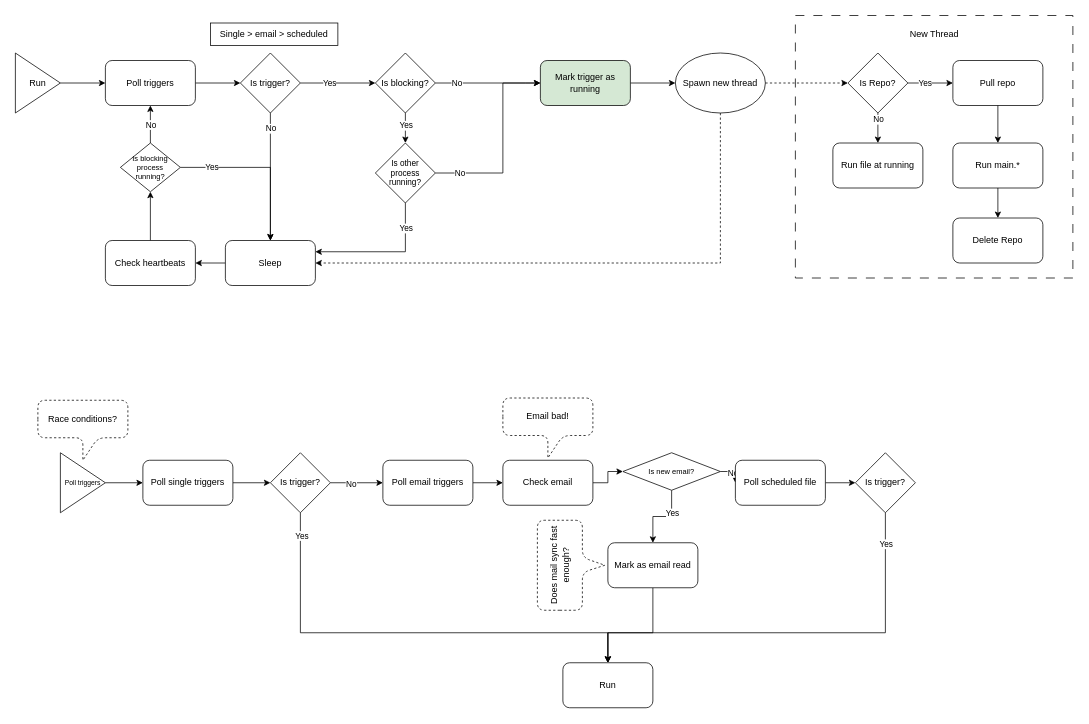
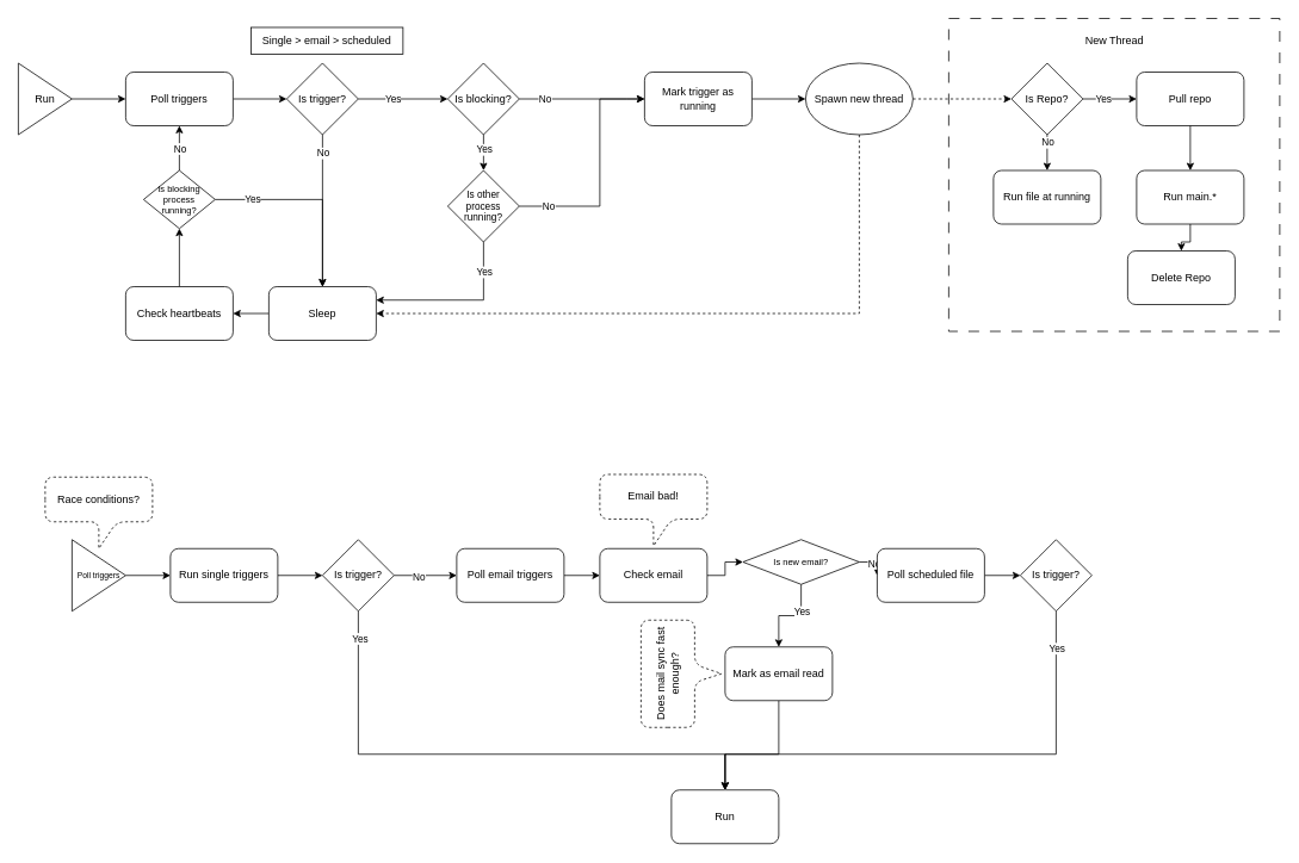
  <mxCell id="0" />
  <mxCell id="1" parent="0" />
  <mxCell id="2" value="" style="rounded=0;whiteSpace=wrap;html=1;dashed=1;dashPattern=12 12;" parent="1" vertex="1"><mxGeometry x="1060" y="20" width="370" height="350" as="geometry" /></mxCell>
  <mxCell id="3" value="Run" style="triangle;whiteSpace=wrap;html=1;" parent="1" vertex="1"><mxGeometry x="20" y="70" width="60" height="80" as="geometry" /></mxCell>
  <mxCell id="4" value="" style="edgeStyle=orthogonalEdgeStyle;rounded=0;orthogonalLoop=1;jettySize=auto;html=1;exitX=1;exitY=0.5;exitDx=0;exitDy=0;" parent="1" source="3" target="6" edge="1"><mxGeometry relative="1" as="geometry"><mxPoint x="60" y="110" as="sourcePoint" /></mxGeometry></mxCell>
  <mxCell id="5" value="" style="edgeStyle=orthogonalEdgeStyle;rounded=0;orthogonalLoop=1;jettySize=auto;html=1;" parent="1" source="6" target="11" edge="1"><mxGeometry relative="1" as="geometry" /></mxCell>
  <mxCell id="6" value="Poll triggers" style="rounded=1;whiteSpace=wrap;html=1;" parent="1" vertex="1"><mxGeometry x="140" y="80" width="120" height="60" as="geometry" /></mxCell>
  <mxCell id="7" value="" style="edgeStyle=orthogonalEdgeStyle;rounded=0;orthogonalLoop=1;jettySize=auto;html=1;entryX=0;entryY=0.5;entryDx=0;entryDy=0;" parent="1" source="11" target="29" edge="1"><mxGeometry relative="1" as="geometry"><mxPoint x="460" y="110" as="targetPoint" /></mxGeometry></mxCell>
  <mxCell id="8" value="Yes" style="edgeLabel;html=1;align=center;verticalAlign=middle;resizable=0;points=[];" parent="7" vertex="1" connectable="0"><mxGeometry x="-0.576" y="-3" relative="1" as="geometry"><mxPoint x="17" y="-3" as="offset" /></mxGeometry></mxCell>
  <mxCell id="9" style="edgeStyle=orthogonalEdgeStyle;rounded=0;orthogonalLoop=1;jettySize=auto;html=1;exitX=0.5;exitY=1;exitDx=0;exitDy=0;entryX=0.5;entryY=0;entryDx=0;entryDy=0;" parent="1" source="11" target="13" edge="1"><mxGeometry relative="1" as="geometry" /></mxCell>
  <mxCell id="10" value="No" style="edgeLabel;html=1;align=center;verticalAlign=middle;resizable=0;points=[];" parent="9" vertex="1" connectable="0"><mxGeometry x="-0.125" relative="1" as="geometry"><mxPoint y="-54" as="offset" /></mxGeometry></mxCell>
  <mxCell id="11" value="Is trigger?" style="rhombus;whiteSpace=wrap;html=1;rounded=1;arcSize=0;" parent="1" vertex="1"><mxGeometry x="320" y="70" width="80" height="80" as="geometry" /></mxCell>
  <mxCell id="12" value="" style="edgeStyle=orthogonalEdgeStyle;rounded=0;orthogonalLoop=1;jettySize=auto;html=1;" parent="1" source="13" target="15" edge="1"><mxGeometry relative="1" as="geometry" /></mxCell>
  <mxCell id="13" value="Sleep" style="whiteSpace=wrap;html=1;rounded=1;" parent="1" vertex="1"><mxGeometry x="300" y="320" width="120" height="60" as="geometry" /></mxCell>
  <mxCell id="14" value="" style="edgeStyle=orthogonalEdgeStyle;rounded=0;orthogonalLoop=1;jettySize=auto;html=1;" parent="1" source="15" target="20" edge="1"><mxGeometry relative="1" as="geometry" /></mxCell>
  <mxCell id="15" value="Check heartbeats" style="whiteSpace=wrap;html=1;rounded=1;" parent="1" vertex="1"><mxGeometry x="140" y="320" width="120" height="60" as="geometry" /></mxCell>
  <mxCell id="16" style="edgeStyle=orthogonalEdgeStyle;rounded=0;orthogonalLoop=1;jettySize=auto;html=1;exitX=0.5;exitY=0;exitDx=0;exitDy=0;entryX=0.5;entryY=1;entryDx=0;entryDy=0;" parent="1" source="20" target="6" edge="1"><mxGeometry relative="1" as="geometry" /></mxCell>
  <mxCell id="17" value="No" style="edgeLabel;html=1;align=center;verticalAlign=middle;resizable=0;points=[];" parent="16" vertex="1" connectable="0"><mxGeometry x="-0.014" y="-2" relative="1" as="geometry"><mxPoint x="-2" as="offset" /></mxGeometry></mxCell>
  <mxCell id="18" style="edgeStyle=orthogonalEdgeStyle;rounded=0;orthogonalLoop=1;jettySize=auto;html=1;entryX=0.5;entryY=0;entryDx=0;entryDy=0;" parent="1" source="20" target="13" edge="1"><mxGeometry relative="1" as="geometry" /></mxCell>
  <mxCell id="19" value="Yes" style="edgeLabel;html=1;align=center;verticalAlign=middle;resizable=0;points=[];" parent="18" vertex="1" connectable="0"><mxGeometry x="-0.621" relative="1" as="geometry"><mxPoint as="offset" /></mxGeometry></mxCell>
  <mxCell id="20" value="Is blocking process running?" style="rhombus;whiteSpace=wrap;html=1;fontSize=10;spacing=8;" parent="1" vertex="1"><mxGeometry x="160" y="190" width="80" height="65" as="geometry" /></mxCell>
  <mxCell id="21" value="Single &amp;gt; email &amp;gt; scheduled" style="text;html=1;strokeColor=default;fillColor=none;align=center;verticalAlign=middle;whiteSpace=wrap;rounded=0;" parent="1" vertex="1"><mxGeometry x="280" y="30" width="170" height="30" as="geometry" /></mxCell>
  <mxCell id="22" style="edgeStyle=orthogonalEdgeStyle;rounded=0;orthogonalLoop=1;jettySize=auto;html=1;exitX=1;exitY=0.5;exitDx=0;exitDy=0;entryX=0;entryY=0.5;entryDx=0;entryDy=0;dashed=1;" parent="1" source="24" target="35" edge="1"><mxGeometry relative="1" as="geometry" /></mxCell>
  <mxCell id="23" style="edgeStyle=orthogonalEdgeStyle;rounded=0;orthogonalLoop=1;jettySize=auto;html=1;exitX=0.5;exitY=1;exitDx=0;exitDy=0;entryX=1;entryY=0.5;entryDx=0;entryDy=0;dashed=1;" parent="1" source="24" target="13" edge="1"><mxGeometry relative="1" as="geometry" /></mxCell>
  <mxCell id="24" value="Spawn new thread" style="ellipse;whiteSpace=wrap;html=1;" parent="1" vertex="1"><mxGeometry x="900" y="70" width="120" height="80" as="geometry" /></mxCell>
  <mxCell id="25" value="" style="edgeStyle=orthogonalEdgeStyle;rounded=0;orthogonalLoop=1;jettySize=auto;html=1;" parent="1" source="29" target="34" edge="1"><mxGeometry relative="1" as="geometry" /></mxCell>
  <mxCell id="26" value="Yes" style="edgeLabel;html=1;align=center;verticalAlign=middle;resizable=0;points=[];" parent="25" vertex="1" connectable="0"><mxGeometry x="-0.017" y="3" relative="1" as="geometry"><mxPoint x="-3" y="-4" as="offset" /></mxGeometry></mxCell>
  <mxCell id="27" style="edgeStyle=orthogonalEdgeStyle;rounded=0;orthogonalLoop=1;jettySize=auto;html=1;exitX=1;exitY=0.5;exitDx=0;exitDy=0;entryX=0;entryY=0.5;entryDx=0;entryDy=0;" parent="1" source="29" target="76" edge="1"><mxGeometry relative="1" as="geometry" /></mxCell>
  <mxCell id="28" value="No" style="edgeLabel;html=1;align=center;verticalAlign=middle;resizable=0;points=[];" parent="27" vertex="1" connectable="0"><mxGeometry x="-0.633" y="1" relative="1" as="geometry"><mxPoint x="2" y="1" as="offset" /></mxGeometry></mxCell>
  <mxCell id="29" value="Is blocking?" style="rhombus;whiteSpace=wrap;html=1;" parent="1" vertex="1"><mxGeometry x="500" y="70" width="80" height="80" as="geometry" /></mxCell>
  <mxCell id="30" style="edgeStyle=orthogonalEdgeStyle;rounded=0;orthogonalLoop=1;jettySize=auto;html=1;exitX=0.5;exitY=1;exitDx=0;exitDy=0;entryX=1;entryY=0.25;entryDx=0;entryDy=0;" parent="1" source="34" target="13" edge="1"><mxGeometry relative="1" as="geometry" /></mxCell>
  <mxCell id="31" value="Yes" style="edgeLabel;html=1;align=center;verticalAlign=middle;resizable=0;points=[];" parent="30" vertex="1" connectable="0"><mxGeometry x="-0.616" y="-1" relative="1" as="geometry"><mxPoint x="1" y="-3" as="offset" /></mxGeometry></mxCell>
  <mxCell id="32" style="edgeStyle=orthogonalEdgeStyle;rounded=0;orthogonalLoop=1;jettySize=auto;html=1;exitX=1;exitY=0.5;exitDx=0;exitDy=0;entryX=0;entryY=0.5;entryDx=0;entryDy=0;" parent="1" source="34" target="76" edge="1"><mxGeometry relative="1" as="geometry"><Array as="points"><mxPoint x="670" y="230" /><mxPoint x="670" y="110" /><mxPoint x="700" y="110" /></Array></mxGeometry></mxCell>
  <mxCell id="33" value="No" style="edgeLabel;html=1;align=center;verticalAlign=middle;resizable=0;points=[];" parent="32" vertex="1" connectable="0"><mxGeometry x="-0.697" y="-1" relative="1" as="geometry"><mxPoint x="-7" y="-1" as="offset" /></mxGeometry></mxCell>
  <mxCell id="34" value="Is other process running?" style="rhombus;whiteSpace=wrap;html=1;spacing=8;fontSize=11;" parent="1" vertex="1"><mxGeometry x="500" y="190" width="80" height="80" as="geometry" /></mxCell>
  <mxCell id="35" value="Is Repo?" style="rhombus;whiteSpace=wrap;html=1;" parent="1" vertex="1"><mxGeometry x="1130" y="70" width="80" height="80" as="geometry" /></mxCell>
  <mxCell id="36" value="Pull repo" style="rounded=1;whiteSpace=wrap;html=1;" parent="1" vertex="1"><mxGeometry x="1270" y="80" width="120" height="60" as="geometry" /></mxCell>
  <mxCell id="37" value="" style="edgeStyle=orthogonalEdgeStyle;rounded=0;orthogonalLoop=1;jettySize=auto;html=1;" parent="1" source="35" target="36" edge="1"><mxGeometry relative="1" as="geometry" /></mxCell>
  <mxCell id="38" value="Yes" style="edgeLabel;html=1;align=center;verticalAlign=middle;resizable=0;points=[];" parent="37" vertex="1" connectable="0"><mxGeometry x="-0.267" relative="1" as="geometry"><mxPoint as="offset" /></mxGeometry></mxCell>
  <mxCell id="39" value="Run file at running" style="whiteSpace=wrap;html=1;rounded=1;" parent="1" vertex="1"><mxGeometry x="1110" y="190" width="120" height="60" as="geometry" /></mxCell>
  <mxCell id="40" value="" style="edgeStyle=orthogonalEdgeStyle;rounded=0;orthogonalLoop=1;jettySize=auto;html=1;entryX=0.5;entryY=0;entryDx=0;entryDy=0;" parent="1" source="35" target="39" edge="1"><mxGeometry relative="1" as="geometry"><mxPoint x="1170" y="230" as="targetPoint" /></mxGeometry></mxCell>
  <mxCell id="41" value="No" style="edgeLabel;html=1;align=center;verticalAlign=middle;resizable=0;points=[];" parent="40" vertex="1" connectable="0"><mxGeometry x="-0.6" relative="1" as="geometry"><mxPoint as="offset" /></mxGeometry></mxCell>
  <mxCell id="42" value="" style="edgeStyle=orthogonalEdgeStyle;rounded=0;orthogonalLoop=1;jettySize=auto;html=1;" parent="1" source="43" target="46" edge="1"><mxGeometry relative="1" as="geometry" /></mxCell>
  <mxCell id="43" value="Run main.*" style="rounded=1;whiteSpace=wrap;html=1;" parent="1" vertex="1"><mxGeometry x="1270" y="190" width="120" height="60" as="geometry" /></mxCell>
  <mxCell id="44" value="" style="edgeStyle=orthogonalEdgeStyle;rounded=0;orthogonalLoop=1;jettySize=auto;html=1;" parent="1" source="36" target="43" edge="1"><mxGeometry relative="1" as="geometry" /></mxCell>
  <mxCell id="45" value="New Thread" style="text;html=1;align=center;verticalAlign=middle;resizable=0;points=[];autosize=1;strokeColor=none;fillColor=none;" parent="1" vertex="1"><mxGeometry x="1200" y="30" width="90" height="30" as="geometry" /></mxCell>
- <mxCell id="46" value="Delete Repo" style="rounded=1;whiteSpace=wrap;html=1;" parent="1" vertex="1"><mxGeometry x="1270" y="290" width="120" height="60" as="geometry" /></mxCell>
+ <mxCell id="46" value="Delete Repo" style="rounded=1;whiteSpace=wrap;html=1;" parent="1" vertex="1"><mxGeometry x="1260" y="280" width="120" height="60" as="geometry" /></mxCell>
  <mxCell id="47" value="" style="edgeStyle=orthogonalEdgeStyle;rounded=0;orthogonalLoop=1;jettySize=auto;html=1;entryX=0;entryY=0.5;entryDx=0;entryDy=0;" parent="1" source="48" target="50" edge="1"><mxGeometry relative="1" as="geometry"><mxPoint x="190" y="643" as="targetPoint" /></mxGeometry></mxCell>
  <mxCell id="48" value="Poll triggers" style="triangle;whiteSpace=wrap;html=1;spacing=5;fontSize=9;" parent="1" vertex="1"><mxGeometry x="80" y="603" width="60" height="80" as="geometry" /></mxCell>
  <mxCell id="49" style="edgeStyle=orthogonalEdgeStyle;rounded=0;orthogonalLoop=1;jettySize=auto;html=1;exitX=1;exitY=0.5;exitDx=0;exitDy=0;entryX=0;entryY=0.5;entryDx=0;entryDy=0;" parent="1" source="50" target="55" edge="1"><mxGeometry relative="1" as="geometry" /></mxCell>
- <mxCell id="50" value="Poll single triggers" style="rounded=1;whiteSpace=wrap;html=1;" parent="1" vertex="1"><mxGeometry x="190" y="613" width="120" height="60" as="geometry" /></mxCell>
+ <mxCell id="50" value="Run single triggers" style="rounded=1;whiteSpace=wrap;html=1;" parent="1" vertex="1"><mxGeometry x="190" y="613" width="120" height="60" as="geometry" /></mxCell>
  <mxCell id="51" style="edgeStyle=orthogonalEdgeStyle;rounded=0;orthogonalLoop=1;jettySize=auto;html=1;exitX=0.5;exitY=1;exitDx=0;exitDy=0;entryX=0.5;entryY=0;entryDx=0;entryDy=0;" parent="1" source="55" target="69" edge="1"><mxGeometry relative="1" as="geometry"><mxPoint x="810" y="853" as="targetPoint" /><Array as="points"><mxPoint x="400" y="843" /><mxPoint x="810" y="843" /></Array></mxGeometry></mxCell>
  <mxCell id="52" value="Yes" style="edgeLabel;html=1;align=center;verticalAlign=middle;resizable=0;points=[];" parent="51" vertex="1" connectable="0"><mxGeometry x="-0.903" y="1" relative="1" as="geometry"><mxPoint as="offset" /></mxGeometry></mxCell>
  <mxCell id="53" value="" style="edgeStyle=orthogonalEdgeStyle;rounded=0;orthogonalLoop=1;jettySize=auto;html=1;entryX=0;entryY=0.5;entryDx=0;entryDy=0;" parent="1" source="55" target="57" edge="1"><mxGeometry relative="1" as="geometry"><mxPoint x="500" y="643" as="targetPoint" /></mxGeometry></mxCell>
  <mxCell id="54" value="No" style="edgeLabel;html=1;align=center;verticalAlign=middle;resizable=0;points=[];" parent="53" vertex="1" connectable="0"><mxGeometry x="-0.239" y="-1" relative="1" as="geometry"><mxPoint as="offset" /></mxGeometry></mxCell>
  <mxCell id="55" value="Is trigger?" style="rhombus;whiteSpace=wrap;html=1;" parent="1" vertex="1"><mxGeometry x="360" y="603" width="80" height="80" as="geometry" /></mxCell>
  <mxCell id="56" style="edgeStyle=orthogonalEdgeStyle;rounded=0;orthogonalLoop=1;jettySize=auto;html=1;exitX=1;exitY=0.5;exitDx=0;exitDy=0;" parent="1" source="57" target="59" edge="1"><mxGeometry relative="1" as="geometry" /></mxCell>
  <mxCell id="57" value="Poll email triggers" style="rounded=1;whiteSpace=wrap;html=1;glass=0;shadow=0;" parent="1" vertex="1"><mxGeometry x="510" y="613" width="120" height="60" as="geometry" /></mxCell>
  <mxCell id="58" style="edgeStyle=orthogonalEdgeStyle;rounded=0;orthogonalLoop=1;jettySize=auto;html=1;exitX=1;exitY=0.5;exitDx=0;exitDy=0;entryX=0;entryY=0.5;entryDx=0;entryDy=0;" parent="1" source="59" target="64" edge="1"><mxGeometry relative="1" as="geometry" /></mxCell>
  <mxCell id="59" value="Check email" style="rounded=1;whiteSpace=wrap;html=1;" parent="1" vertex="1"><mxGeometry x="670" y="613" width="120" height="60" as="geometry" /></mxCell>
  <mxCell id="60" style="edgeStyle=orthogonalEdgeStyle;rounded=0;orthogonalLoop=1;jettySize=auto;html=1;exitX=0.5;exitY=1;exitDx=0;exitDy=0;entryX=0.5;entryY=0;entryDx=0;entryDy=0;" parent="1" source="64" target="66" edge="1"><mxGeometry relative="1" as="geometry" /></mxCell>
  <mxCell id="61" value="Yes" style="edgeLabel;html=1;align=center;verticalAlign=middle;resizable=0;points=[];" parent="60" vertex="1" connectable="0"><mxGeometry x="-0.501" relative="1" as="geometry"><mxPoint y="6" as="offset" /></mxGeometry></mxCell>
  <mxCell id="62" style="edgeStyle=orthogonalEdgeStyle;rounded=0;orthogonalLoop=1;jettySize=auto;html=1;exitX=1;exitY=0.5;exitDx=0;exitDy=0;" parent="1" source="64" target="68" edge="1"><mxGeometry relative="1" as="geometry" /></mxCell>
  <mxCell id="63" value="No" style="edgeLabel;html=1;align=center;verticalAlign=middle;resizable=0;points=[];" parent="62" vertex="1" connectable="0"><mxGeometry x="-0.111" y="-1" relative="1" as="geometry"><mxPoint as="offset" /></mxGeometry></mxCell>
  <mxCell id="64" value="Is new email?" style="rhombus;whiteSpace=wrap;html=1;fontSize=10;" parent="1" vertex="1"><mxGeometry x="830" y="603" width="130" height="50" as="geometry" /></mxCell>
  <mxCell id="65" style="edgeStyle=orthogonalEdgeStyle;rounded=0;orthogonalLoop=1;jettySize=auto;html=1;exitX=0.5;exitY=1;exitDx=0;exitDy=0;entryX=0.5;entryY=0;entryDx=0;entryDy=0;" parent="1" source="66" target="69" edge="1"><mxGeometry relative="1" as="geometry"><mxPoint x="810" y="853" as="targetPoint" /><Array as="points"><mxPoint x="870" y="843" /><mxPoint x="810" y="843" /></Array></mxGeometry></mxCell>
  <mxCell id="66" value="Mark as email read" style="rounded=1;whiteSpace=wrap;html=1;" parent="1" vertex="1"><mxGeometry x="810" y="723" width="120" height="60" as="geometry" /></mxCell>
  <mxCell id="67" value="" style="edgeStyle=orthogonalEdgeStyle;rounded=0;orthogonalLoop=1;jettySize=auto;html=1;" parent="1" source="68" target="73" edge="1"><mxGeometry relative="1" as="geometry" /></mxCell>
  <mxCell id="68" value="Poll scheduled file" style="rounded=1;whiteSpace=wrap;html=1;" parent="1" vertex="1"><mxGeometry x="980" y="613" width="120" height="60" as="geometry" /></mxCell>
  <mxCell id="69" value="Run" style="rounded=1;whiteSpace=wrap;html=1;" parent="1" vertex="1"><mxGeometry x="750" y="883" width="120" height="60" as="geometry" /></mxCell>
  <mxCell id="70" value="Does mail sync fast enough?" style="shape=callout;whiteSpace=wrap;html=1;perimeter=calloutPerimeter;base=20;rotation=-90;size=30;position=0.42;dashed=1;rounded=1;" parent="1" vertex="1"><mxGeometry x="701" y="708" width="120" height="90" as="geometry" /></mxCell>
  <mxCell id="71" style="edgeStyle=orthogonalEdgeStyle;rounded=0;orthogonalLoop=1;jettySize=auto;html=1;exitX=0.5;exitY=1;exitDx=0;exitDy=0;entryX=0.5;entryY=0;entryDx=0;entryDy=0;" parent="1" source="73" target="69" edge="1"><mxGeometry relative="1" as="geometry"><mxPoint x="810" y="853" as="targetPoint" /><Array as="points"><mxPoint x="1180" y="843" /><mxPoint x="810" y="843" /></Array></mxGeometry></mxCell>
  <mxCell id="72" value="Yes" style="edgeLabel;html=1;align=center;verticalAlign=middle;resizable=0;points=[];" parent="71" vertex="1" connectable="0"><mxGeometry x="-0.855" relative="1" as="geometry"><mxPoint as="offset" /></mxGeometry></mxCell>
  <mxCell id="73" value="Is trigger?" style="rhombus;whiteSpace=wrap;html=1;rounded=1;arcSize=0;" parent="1" vertex="1"><mxGeometry x="1140" y="603" width="80" height="80" as="geometry" /></mxCell>
  <mxCell id="74" value="Race conditions?" style="shape=callout;whiteSpace=wrap;html=1;perimeter=calloutPerimeter;dashed=1;rounded=1;" parent="1" vertex="1"><mxGeometry x="50" y="533" width="120" height="80" as="geometry" /></mxCell>
  <mxCell id="75" style="edgeStyle=orthogonalEdgeStyle;rounded=0;orthogonalLoop=1;jettySize=auto;html=1;exitX=1;exitY=0.5;exitDx=0;exitDy=0;" parent="1" source="76" target="24" edge="1"><mxGeometry relative="1" as="geometry" /></mxCell>
- <mxCell id="76" value="Mark trigger as running" style="rounded=1;whiteSpace=wrap;html=1;fillColor=#d5e8d4;" parent="1" vertex="1"><mxGeometry x="720" y="80" width="120" height="60" as="geometry" /></mxCell>
+ <mxCell id="76" value="Mark trigger as running" style="rounded=1;whiteSpace=wrap;html=1;" parent="1" vertex="1"><mxGeometry x="720" y="80" width="120" height="60" as="geometry" /></mxCell>
  <mxCell id="77" value="Email bad!" style="shape=callout;whiteSpace=wrap;html=1;perimeter=calloutPerimeter;dashed=1;rounded=1;" parent="1" vertex="1"><mxGeometry x="670" y="530" width="120" height="80" as="geometry" /></mxCell>
